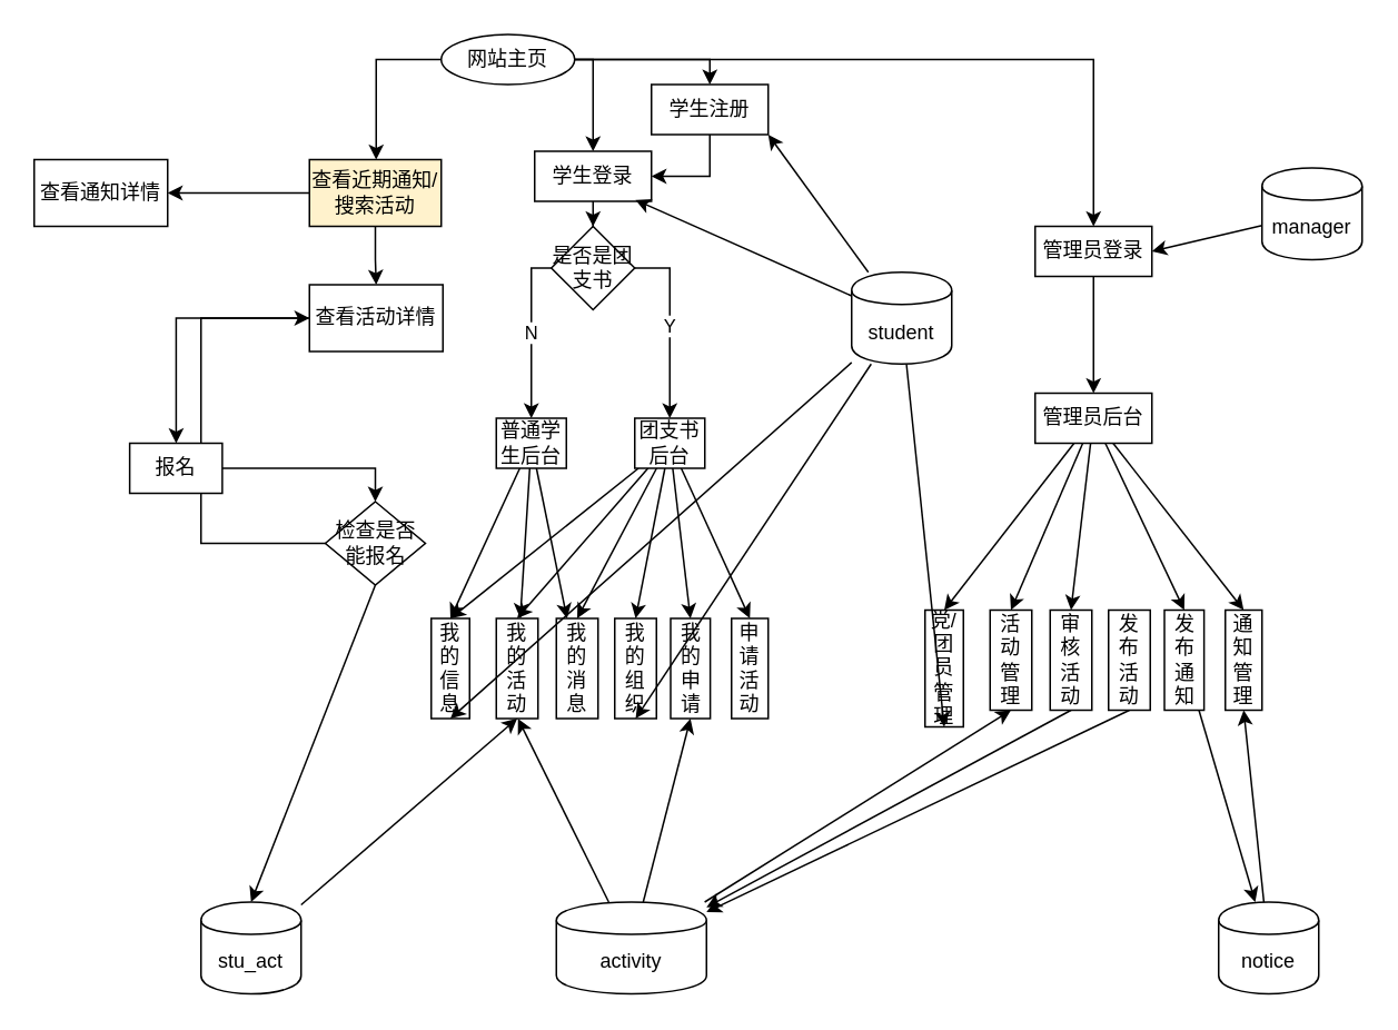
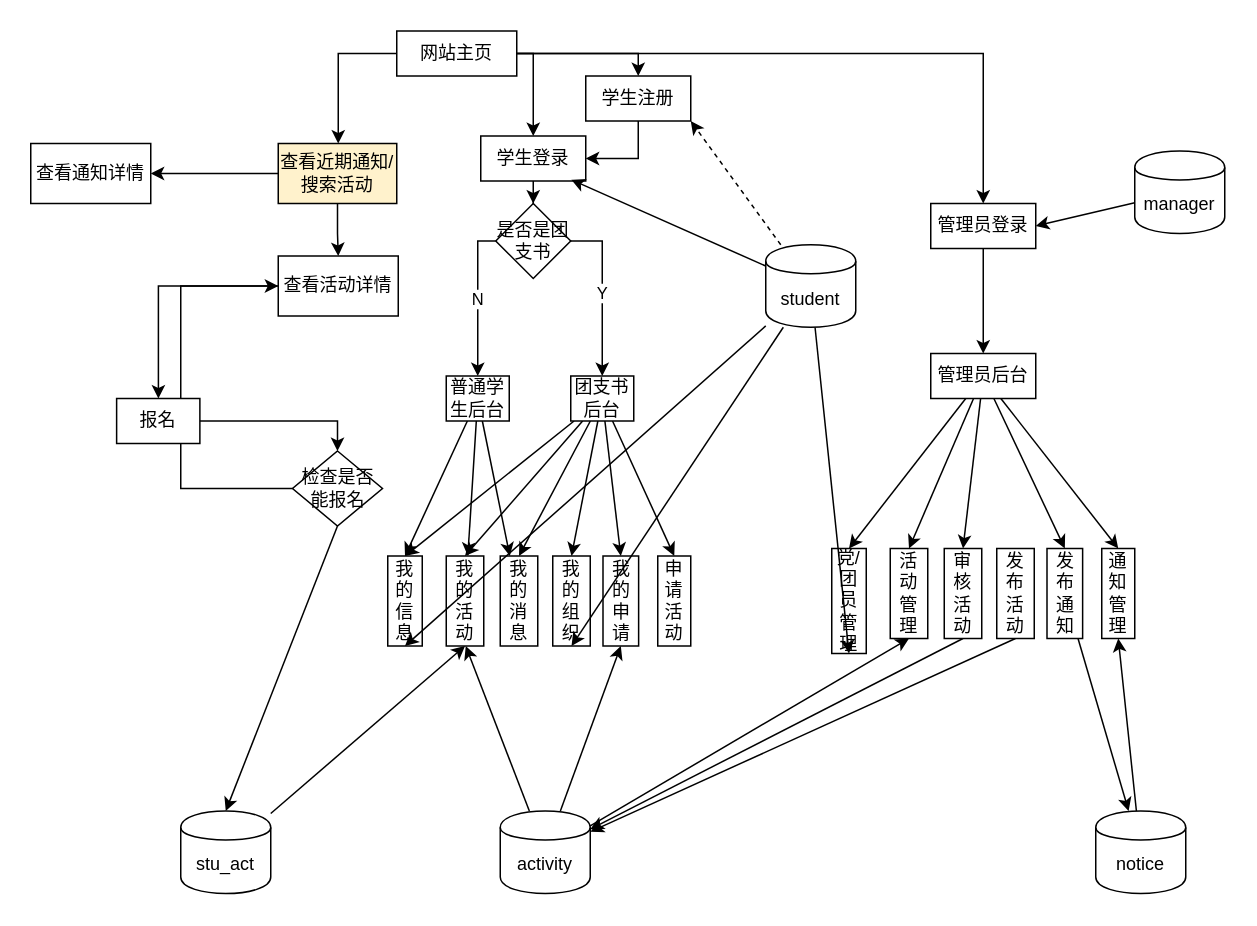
  <mxCell id="0" />
  <mxCell id="1" parent="0" />
  <mxCell id="2" style="edgeStyle=orthogonalEdgeStyle;rounded=0;orthogonalLoop=1;jettySize=auto;html=1;" parent="1" source="6" target="9" edge="1"><mxGeometry relative="1" as="geometry"><Array as="points"><mxPoint x="225" y="35" /></Array></mxGeometry></mxCell>
  <mxCell id="3" style="edgeStyle=orthogonalEdgeStyle;rounded=0;orthogonalLoop=1;jettySize=auto;html=1;" parent="1" source="6" target="14" edge="1"><mxGeometry relative="1" as="geometry"><Array as="points"><mxPoint x="355" y="35" /></Array></mxGeometry></mxCell>
  <mxCell id="4" style="edgeStyle=orthogonalEdgeStyle;rounded=0;orthogonalLoop=1;jettySize=auto;html=1;entryX=0.5;entryY=0;entryDx=0;entryDy=0;" parent="1" source="6" target="18" edge="1"><mxGeometry relative="1" as="geometry" /></mxCell>
  <mxCell id="5" style="edgeStyle=orthogonalEdgeStyle;rounded=0;orthogonalLoop=1;jettySize=auto;html=1;entryX=0.5;entryY=0;entryDx=0;entryDy=0;" parent="1" source="6" target="16" edge="1"><mxGeometry relative="1" as="geometry"><Array as="points"><mxPoint x="425" y="35" /></Array></mxGeometry></mxCell>
- <mxCell id="6" value="网站主页" style="ellipse;whiteSpace=wrap;html=1;" parent="1" vertex="1"><mxGeometry x="264" y="20" width="80" height="30" as="geometry" /></mxCell>
+ <mxCell id="6" value="网站主页" style="rounded=0;whiteSpace=wrap;html=1;" parent="1" vertex="1"><mxGeometry x="264" y="20" width="80" height="30" as="geometry" /></mxCell>
  <mxCell id="7" style="edgeStyle=orthogonalEdgeStyle;rounded=0;orthogonalLoop=1;jettySize=auto;html=1;" parent="1" source="9" target="12" edge="1"><mxGeometry relative="1" as="geometry" /></mxCell>
  <mxCell id="8" style="edgeStyle=orthogonalEdgeStyle;rounded=0;orthogonalLoop=1;jettySize=auto;html=1;entryX=1;entryY=0.5;entryDx=0;entryDy=0;" parent="1" source="9" target="10" edge="1"><mxGeometry relative="1" as="geometry" /></mxCell>
  <mxCell id="9" value="查看近期通知/搜索活动" style="rounded=0;whiteSpace=wrap;html=1;fillColor=#fff2cc;" parent="1" vertex="1"><mxGeometry x="185" y="95" width="79" height="40" as="geometry" /></mxCell>
  <mxCell id="10" value="查看通知详情" style="rounded=0;whiteSpace=wrap;html=1;" parent="1" vertex="1"><mxGeometry x="20" y="95" width="80" height="40" as="geometry" /></mxCell>
  <mxCell id="11" style="edgeStyle=orthogonalEdgeStyle;rounded=0;orthogonalLoop=1;jettySize=auto;html=1;" parent="1" source="12" target="24" edge="1"><mxGeometry relative="1" as="geometry" /></mxCell>
  <mxCell id="12" value="查看活动详情" style="rounded=0;whiteSpace=wrap;html=1;" parent="1" vertex="1"><mxGeometry x="185" y="170" width="80" height="40" as="geometry" /></mxCell>
  <mxCell id="13" style="edgeStyle=orthogonalEdgeStyle;rounded=0;orthogonalLoop=1;jettySize=auto;html=1;entryX=0.5;entryY=0;entryDx=0;entryDy=0;" parent="1" source="14" target="27" edge="1"><mxGeometry relative="1" as="geometry" /></mxCell>
  <mxCell id="14" value="学生登录" style="rounded=0;whiteSpace=wrap;html=1;" parent="1" vertex="1"><mxGeometry x="320" y="90" width="70" height="30" as="geometry" /></mxCell>
  <mxCell id="15" style="edgeStyle=orthogonalEdgeStyle;rounded=0;orthogonalLoop=1;jettySize=auto;html=1;entryX=1;entryY=0.5;entryDx=0;entryDy=0;" parent="1" source="16" target="14" edge="1"><mxGeometry relative="1" as="geometry" /></mxCell>
  <mxCell id="16" value="学生注册" style="rounded=0;whiteSpace=wrap;html=1;" parent="1" vertex="1"><mxGeometry x="390" y="50" width="70" height="30" as="geometry" /></mxCell>
  <mxCell id="17" style="edgeStyle=none;rounded=0;orthogonalLoop=1;jettySize=auto;html=1;entryX=0.5;entryY=0;entryDx=0;entryDy=0;" parent="1" source="18" target="39" edge="1"><mxGeometry relative="1" as="geometry" /></mxCell>
  <mxCell id="18" value="管理员登录" style="rounded=0;whiteSpace=wrap;html=1;" parent="1" vertex="1"><mxGeometry x="620" y="135" width="70" height="30" as="geometry" /></mxCell>
  <mxCell id="19" style="edgeStyle=orthogonalEdgeStyle;rounded=0;orthogonalLoop=1;jettySize=auto;html=1;entryX=0;entryY=0.5;entryDx=0;entryDy=0;" parent="1" source="22" target="12" edge="1"><mxGeometry relative="1" as="geometry"><Array as="points"><mxPoint x="120" y="325" /><mxPoint x="120" y="190" /></Array></mxGeometry></mxCell>
  <mxCell id="20" value="Y/N" style="edgeLabel;html=1;align=center;verticalAlign=middle;resizable=0;points=[];" parent="19" vertex="1" connectable="0"><mxGeometry x="-0.476" y="-42" relative="1" as="geometry"><mxPoint as="offset" /></mxGeometry></mxCell>
  <mxCell id="21" style="rounded=0;orthogonalLoop=1;jettySize=auto;html=1;entryX=0.5;entryY=0;entryDx=0;entryDy=0;exitX=0.5;exitY=1;exitDx=0;exitDy=0;" edge="1" parent="1" source="22" target="67"><mxGeometry relative="1" as="geometry" /></mxCell>
  <mxCell id="22" value="检查是否能报名" style="rhombus;whiteSpace=wrap;html=1;" parent="1" vertex="1"><mxGeometry x="194.5" y="300" width="60" height="50" as="geometry" /></mxCell>
  <mxCell id="23" style="edgeStyle=orthogonalEdgeStyle;rounded=0;orthogonalLoop=1;jettySize=auto;html=1;" parent="1" source="24" target="22" edge="1"><mxGeometry relative="1" as="geometry" /></mxCell>
  <mxCell id="24" value="报名" style="rounded=0;whiteSpace=wrap;html=1;" parent="1" vertex="1"><mxGeometry x="77.25" y="265" width="55.5" height="30" as="geometry" /></mxCell>
  <mxCell id="25" value="N" style="edgeStyle=orthogonalEdgeStyle;rounded=0;orthogonalLoop=1;jettySize=auto;html=1;" parent="1" source="27" target="43" edge="1"><mxGeometry relative="1" as="geometry"><Array as="points"><mxPoint x="318" y="160" /></Array></mxGeometry></mxCell>
  <mxCell id="26" value="Y" style="edgeStyle=orthogonalEdgeStyle;rounded=0;orthogonalLoop=1;jettySize=auto;html=1;" parent="1" source="27" target="50" edge="1"><mxGeometry relative="1" as="geometry"><Array as="points"><mxPoint x="401" y="160" /></Array></mxGeometry></mxCell>
  <mxCell id="27" value="是否是团支书" style="rhombus;whiteSpace=wrap;html=1;" parent="1" vertex="1"><mxGeometry x="330" y="135" width="50" height="50" as="geometry" /></mxCell>
  <mxCell id="28" value="我的信息" style="rounded=0;whiteSpace=wrap;html=1;" parent="1" vertex="1"><mxGeometry x="258" y="370" width="23" height="60" as="geometry" /></mxCell>
  <mxCell id="29" value="我的活动" style="rounded=0;whiteSpace=wrap;html=1;" parent="1" vertex="1"><mxGeometry x="297" y="370" width="25" height="60" as="geometry" /></mxCell>
  <mxCell id="30" value="我的消息" style="rounded=0;whiteSpace=wrap;html=1;" parent="1" vertex="1"><mxGeometry x="333" y="370" width="25" height="60" as="geometry" /></mxCell>
  <mxCell id="31" value="我的组织" style="rounded=0;whiteSpace=wrap;html=1;" parent="1" vertex="1"><mxGeometry x="368" y="370" width="25" height="60" as="geometry" /></mxCell>
  <mxCell id="32" value="我的申请" style="rounded=0;whiteSpace=wrap;html=1;" parent="1" vertex="1"><mxGeometry x="401.5" y="370" width="23.75" height="60" as="geometry" /></mxCell>
  <mxCell id="33" value="申请活动" style="rounded=0;whiteSpace=wrap;html=1;" parent="1" vertex="1"><mxGeometry x="438" y="370" width="22" height="60" as="geometry" /></mxCell>
  <mxCell id="34" style="edgeStyle=none;rounded=0;orthogonalLoop=1;jettySize=auto;html=1;entryX=0.5;entryY=0;entryDx=0;entryDy=0;" parent="1" source="39" target="51" edge="1"><mxGeometry relative="1" as="geometry" /></mxCell>
  <mxCell id="35" style="edgeStyle=none;rounded=0;orthogonalLoop=1;jettySize=auto;html=1;entryX=0.5;entryY=0;entryDx=0;entryDy=0;" parent="1" source="39" target="52" edge="1"><mxGeometry relative="1" as="geometry" /></mxCell>
  <mxCell id="36" style="edgeStyle=none;rounded=0;orthogonalLoop=1;jettySize=auto;html=1;entryX=0.5;entryY=0;entryDx=0;entryDy=0;" parent="1" source="39" target="54" edge="1"><mxGeometry relative="1" as="geometry" /></mxCell>
  <mxCell id="37" style="edgeStyle=none;rounded=0;orthogonalLoop=1;jettySize=auto;html=1;entryX=0.5;entryY=0;entryDx=0;entryDy=0;" parent="1" source="39" target="58" edge="1"><mxGeometry relative="1" as="geometry" /></mxCell>
  <mxCell id="38" style="edgeStyle=none;rounded=0;orthogonalLoop=1;jettySize=auto;html=1;entryX=0.5;entryY=0;entryDx=0;entryDy=0;" parent="1" source="39" target="59" edge="1"><mxGeometry relative="1" as="geometry" /></mxCell>
  <mxCell id="39" value="管理员后台" style="rounded=0;whiteSpace=wrap;html=1;" parent="1" vertex="1"><mxGeometry x="620" y="235" width="70" height="30" as="geometry" /></mxCell>
  <mxCell id="40" style="rounded=0;orthogonalLoop=1;jettySize=auto;html=1;entryX=0.5;entryY=0;entryDx=0;entryDy=0;" parent="1" source="43" target="28" edge="1"><mxGeometry relative="1" as="geometry" /></mxCell>
  <mxCell id="41" style="rounded=0;orthogonalLoop=1;jettySize=auto;html=1;" parent="1" source="43" target="29" edge="1"><mxGeometry relative="1" as="geometry" /></mxCell>
  <mxCell id="42" style="rounded=0;orthogonalLoop=1;jettySize=auto;html=1;" parent="1" source="43" target="30" edge="1"><mxGeometry relative="1" as="geometry" /></mxCell>
  <mxCell id="43" value="普通学生后台" style="rounded=0;whiteSpace=wrap;html=1;" parent="1" vertex="1"><mxGeometry x="297" y="250" width="42" height="30" as="geometry" /></mxCell>
  <mxCell id="44" style="rounded=0;orthogonalLoop=1;jettySize=auto;html=1;entryX=0.5;entryY=0;entryDx=0;entryDy=0;" parent="1" source="50" target="33" edge="1"><mxGeometry relative="1" as="geometry" /></mxCell>
  <mxCell id="45" style="rounded=0;orthogonalLoop=1;jettySize=auto;html=1;entryX=0.5;entryY=0;entryDx=0;entryDy=0;" parent="1" source="50" target="32" edge="1"><mxGeometry relative="1" as="geometry" /></mxCell>
  <mxCell id="46" style="rounded=0;orthogonalLoop=1;jettySize=auto;html=1;entryX=0.5;entryY=0;entryDx=0;entryDy=0;" parent="1" source="50" target="31" edge="1"><mxGeometry relative="1" as="geometry" /></mxCell>
  <mxCell id="47" style="rounded=0;orthogonalLoop=1;jettySize=auto;html=1;entryX=0.5;entryY=0;entryDx=0;entryDy=0;" parent="1" source="50" target="30" edge="1"><mxGeometry relative="1" as="geometry" /></mxCell>
  <mxCell id="48" style="rounded=0;orthogonalLoop=1;jettySize=auto;html=1;entryX=0.5;entryY=0;entryDx=0;entryDy=0;" parent="1" source="50" target="29" edge="1"><mxGeometry relative="1" as="geometry" /></mxCell>
  <mxCell id="49" style="rounded=0;orthogonalLoop=1;jettySize=auto;html=1;entryX=0.5;entryY=0;entryDx=0;entryDy=0;" parent="1" source="50" target="28" edge="1"><mxGeometry relative="1" as="geometry" /></mxCell>
  <mxCell id="50" value="团支书后台" style="rounded=0;whiteSpace=wrap;html=1;" parent="1" vertex="1"><mxGeometry x="380" y="250" width="42" height="30" as="geometry" /></mxCell>
  <mxCell id="51" value="党/团员管理" style="rounded=0;whiteSpace=wrap;html=1;" parent="1" vertex="1"><mxGeometry x="554" y="365" width="23" height="70" as="geometry" /></mxCell>
  <mxCell id="52" value="活动管理" style="rounded=0;whiteSpace=wrap;html=1;" parent="1" vertex="1"><mxGeometry x="593" y="365" width="25" height="60" as="geometry" /></mxCell>
  <mxCell id="53" style="edgeStyle=none;rounded=0;orthogonalLoop=1;jettySize=auto;html=1;exitX=0.5;exitY=1;exitDx=0;exitDy=0;" parent="1" source="54" target="63" edge="1"><mxGeometry relative="1" as="geometry" /></mxCell>
  <mxCell id="54" value="审核活动" style="rounded=0;whiteSpace=wrap;html=1;" parent="1" vertex="1"><mxGeometry x="629" y="365" width="25" height="60" as="geometry" /></mxCell>
  <mxCell id="55" style="edgeStyle=none;rounded=0;orthogonalLoop=1;jettySize=auto;html=1;exitX=0.5;exitY=1;exitDx=0;exitDy=0;" parent="1" source="56" target="63" edge="1"><mxGeometry relative="1" as="geometry" /></mxCell>
  <mxCell id="56" value="发布活动" style="rounded=0;whiteSpace=wrap;html=1;" parent="1" vertex="1"><mxGeometry x="664" y="365" width="25" height="60" as="geometry" /></mxCell>
  <mxCell id="57" style="edgeStyle=none;rounded=0;orthogonalLoop=1;jettySize=auto;html=1;" parent="1" source="58" target="69" edge="1"><mxGeometry relative="1" as="geometry" /></mxCell>
  <mxCell id="58" value="发布通知" style="rounded=0;whiteSpace=wrap;html=1;" parent="1" vertex="1"><mxGeometry x="697.5" y="365" width="23.75" height="60" as="geometry" /></mxCell>
  <mxCell id="59" value="通知管理" style="rounded=0;whiteSpace=wrap;html=1;" parent="1" vertex="1"><mxGeometry x="734" y="365" width="22" height="60" as="geometry" /></mxCell>
  <mxCell id="60" style="edgeStyle=none;rounded=0;orthogonalLoop=1;jettySize=auto;html=1;entryX=0.5;entryY=1;entryDx=0;entryDy=0;" parent="1" source="63" target="32" edge="1"><mxGeometry relative="1" as="geometry" /></mxCell>
  <mxCell id="61" style="edgeStyle=none;rounded=0;orthogonalLoop=1;jettySize=auto;html=1;" parent="1" source="63" edge="1"><mxGeometry relative="1" as="geometry"><mxPoint x="310" y="430" as="targetPoint" /></mxGeometry></mxCell>
  <mxCell id="62" style="edgeStyle=none;rounded=0;orthogonalLoop=1;jettySize=auto;html=1;entryX=0.5;entryY=1;entryDx=0;entryDy=0;" parent="1" source="63" target="52" edge="1"><mxGeometry relative="1" as="geometry" /></mxCell>
- <mxCell id="63" value="activity" style="shape=cylinder;whiteSpace=wrap;html=1;boundedLbl=1;backgroundOutline=1;" parent="1" vertex="1"><mxGeometry x="333" y="540" width="90" height="55" as="geometry" /></mxCell>
+ <mxCell id="63" value="activity" style="shape=cylinder;whiteSpace=wrap;html=1;boundedLbl=1;backgroundOutline=1;" parent="1" vertex="1"><mxGeometry x="333" y="540" width="60" height="55" as="geometry" /></mxCell>
  <mxCell id="64" style="edgeStyle=none;rounded=0;orthogonalLoop=1;jettySize=auto;html=1;entryX=1;entryY=0.5;entryDx=0;entryDy=0;" parent="1" source="65" target="18" edge="1"><mxGeometry relative="1" as="geometry" /></mxCell>
  <mxCell id="65" value="manager" style="shape=cylinder;whiteSpace=wrap;html=1;boundedLbl=1;backgroundOutline=1;" parent="1" vertex="1"><mxGeometry x="756" y="100" width="60" height="55" as="geometry" /></mxCell>
  <mxCell id="66" style="edgeStyle=none;rounded=0;orthogonalLoop=1;jettySize=auto;html=1;entryX=0.5;entryY=1;entryDx=0;entryDy=0;" parent="1" source="67" target="29" edge="1"><mxGeometry relative="1" as="geometry" /></mxCell>
  <mxCell id="67" value="stu_act" style="shape=cylinder;whiteSpace=wrap;html=1;boundedLbl=1;backgroundOutline=1;" parent="1" vertex="1"><mxGeometry x="120" y="540" width="60" height="55" as="geometry" /></mxCell>
  <mxCell id="68" style="edgeStyle=none;rounded=0;orthogonalLoop=1;jettySize=auto;html=1;entryX=0.5;entryY=1;entryDx=0;entryDy=0;" parent="1" source="69" target="59" edge="1"><mxGeometry relative="1" as="geometry" /></mxCell>
  <mxCell id="69" value="notice" style="shape=cylinder;whiteSpace=wrap;html=1;boundedLbl=1;backgroundOutline=1;" parent="1" vertex="1"><mxGeometry x="730" y="540" width="60" height="55" as="geometry" /></mxCell>
  <mxCell id="70" style="edgeStyle=none;rounded=0;orthogonalLoop=1;jettySize=auto;html=1;entryX=0.5;entryY=1;entryDx=0;entryDy=0;" parent="1" source="75" target="28" edge="1"><mxGeometry relative="1" as="geometry" /></mxCell>
  <mxCell id="71" style="edgeStyle=none;rounded=0;orthogonalLoop=1;jettySize=auto;html=1;entryX=0.5;entryY=1;entryDx=0;entryDy=0;" parent="1" source="75" target="31" edge="1"><mxGeometry relative="1" as="geometry" /></mxCell>
  <mxCell id="72" style="edgeStyle=none;rounded=0;orthogonalLoop=1;jettySize=auto;html=1;entryX=0.5;entryY=1;entryDx=0;entryDy=0;" parent="1" source="75" target="51" edge="1"><mxGeometry relative="1" as="geometry" /></mxCell>
  <mxCell id="73" style="edgeStyle=none;rounded=0;orthogonalLoop=1;jettySize=auto;html=1;entryX=0.863;entryY=0.973;entryDx=0;entryDy=0;entryPerimeter=0;" parent="1" source="75" target="14" edge="1"><mxGeometry relative="1" as="geometry" /></mxCell>
- <mxCell id="74" style="edgeStyle=none;rounded=0;orthogonalLoop=1;jettySize=auto;html=1;entryX=1;entryY=1;entryDx=0;entryDy=0;" parent="1" source="75" target="16" edge="1"><mxGeometry relative="1" as="geometry" /></mxCell>
+ <mxCell id="74" style="edgeStyle=none;rounded=0;orthogonalLoop=1;jettySize=auto;html=1;entryX=1;entryY=1;entryDx=0;entryDy=0;dashed=1;" parent="1" source="75" target="16" edge="1"><mxGeometry relative="1" as="geometry" /></mxCell>
  <mxCell id="75" value="student" style="shape=cylinder;whiteSpace=wrap;html=1;boundedLbl=1;backgroundOutline=1;" parent="1" vertex="1"><mxGeometry x="510" y="162.5" width="60" height="55" as="geometry" /></mxCell>
